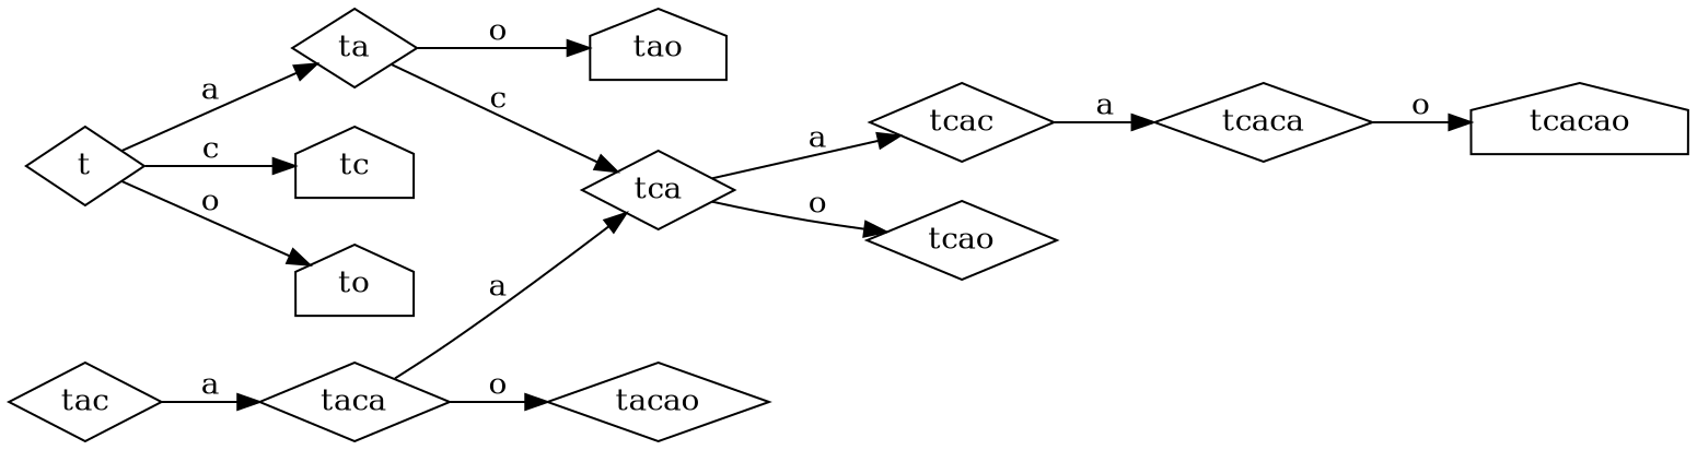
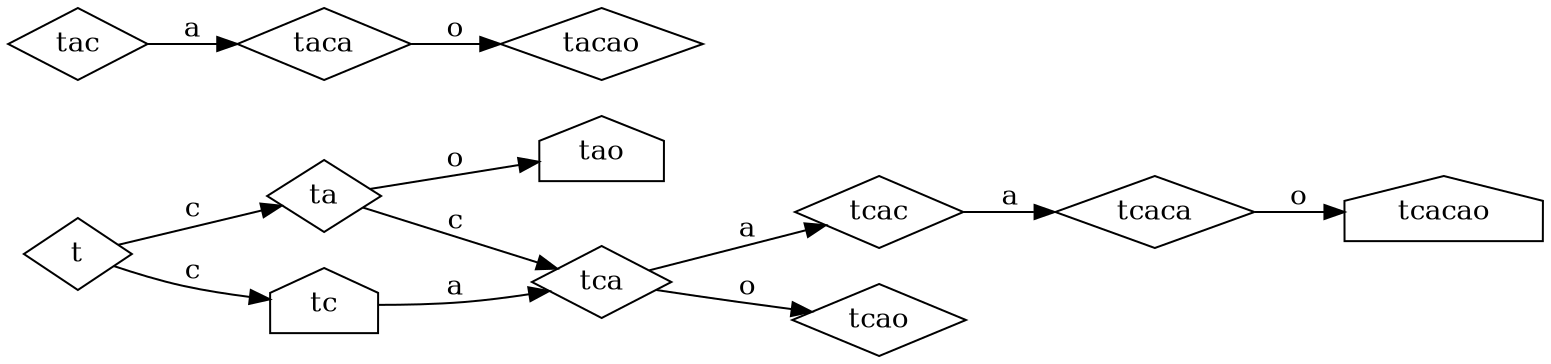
  digraph {
    rankdir=LR
    node [shape=diamond]
    t
    ta
    tc [shape=house]
-   to [shape=house]
    tao [shape=house]
    tca
    tac
    taca
    tacao
    tcac
    tcao
    tcaca
    tcacao [shape=house]
-   t -> ta [label=a]
+   t -> ta [label=c]
    t -> tc [label=c]
-   t -> to [label=o]
    ta -> tao [label=o]
    ta -> tca [label=c]
-   taca -> tca [label=a]
+   tc -> tca [label=a]
    tca -> tcac [label=a]
    tca -> tcao [label=o]
    tac -> taca [label=a]
    taca -> tacao [label=o]
    tcac -> tcaca [label=a]
    tcaca -> tcacao [label=o]
  }
